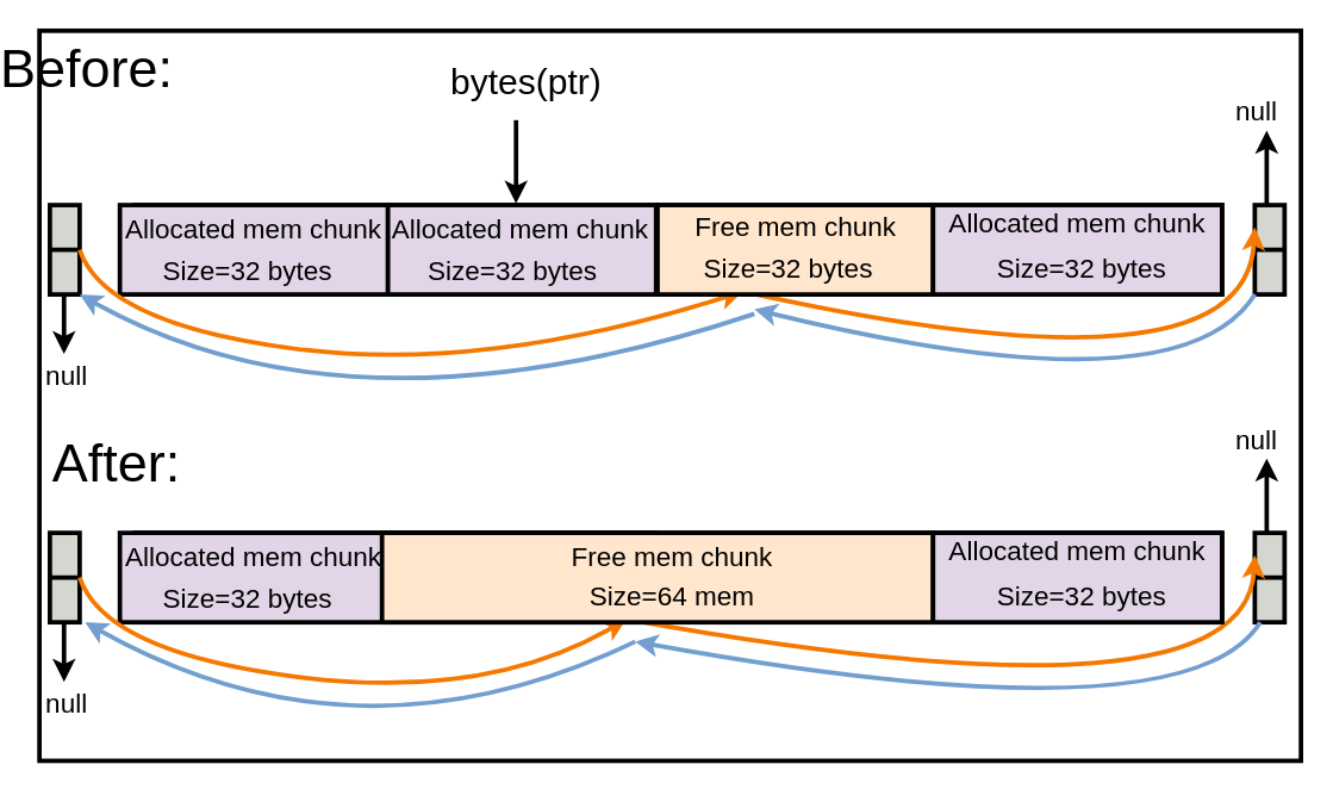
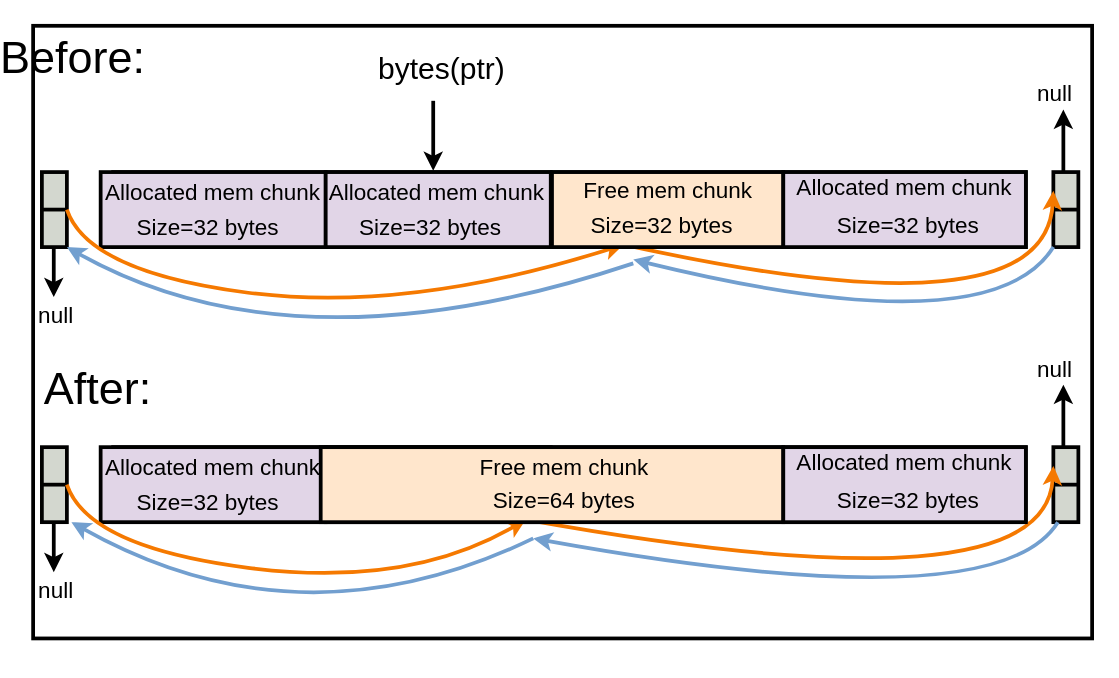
  <mxCell id="0" />
  <mxCell id="1" parent="0" />
  <mxCell id="2" value="" style="rounded=0;whiteSpace=wrap;html=1;strokeWidth=3;fillColor=none;" vertex="1" parent="1"><mxGeometry y="20" width="847" height="490" as="geometry" x="20" /></mxCell>
  <mxCell id="3" value="&lt;font style=&quot;font-size: 36px;&quot;&gt;Before:&lt;/font&gt;" style="text;html=1;strokeColor=none;fillColor=none;align=center;verticalAlign=middle;whiteSpace=wrap;rounded=0;" vertex="1" parent="1"><mxGeometry x="22" y="30" width="60" height="30" as="geometry" /></mxCell>
  <mxCell id="4" value="" style="rounded=0;whiteSpace=wrap;html=1;strokeWidth=3;" vertex="1" parent="1"><mxGeometry x="84" y="137" width="730" height="60" as="geometry" /></mxCell>
  <mxCell id="5" value="" style="rounded=0;whiteSpace=wrap;html=1;strokeWidth=3;fillColor=#e1d5e7;strokeColor=default;" vertex="1" parent="1"><mxGeometry x="74" y="137" width="180" height="60" as="geometry" /></mxCell>
  <mxCell id="6" value="&lt;div&gt;&lt;font style=&quot;font-size: 18px;&quot;&gt;Allocated mem chunk&lt;/font&gt;&lt;/div&gt;" style="text;html=1;strokeColor=none;fillColor=none;align=center;verticalAlign=middle;whiteSpace=wrap;rounded=0;" vertex="1" parent="1"><mxGeometry x="59" y="139" width="210" height="30" as="geometry" /></mxCell>
  <mxCell id="7" value="&lt;font style=&quot;font-size: 18px;&quot;&gt;Size=32 bytes&lt;br&gt;&lt;/font&gt;" style="text;html=1;strokeColor=none;fillColor=none;align=center;verticalAlign=middle;whiteSpace=wrap;rounded=0;" vertex="1" parent="1"><mxGeometry x="96" y="167" width="128" height="30" as="geometry" /></mxCell>
  <mxCell id="8" value="" style="rounded=0;whiteSpace=wrap;html=1;strokeWidth=3;fillColor=#d3d7cf;" vertex="1" parent="1"><mxGeometry x="27" y="137" width="20" height="60" as="geometry" /></mxCell>
  <mxCell id="9" value="" style="endArrow=none;html=1;rounded=0;strokeWidth=3;entryX=1;entryY=0.5;entryDx=0;entryDy=0;" edge="1" parent="1" target="8"><mxGeometry width="50" height="50" relative="1" as="geometry"><mxPoint x="27" y="167" as="sourcePoint" /><mxPoint x="77" y="117" as="targetPoint" /></mxGeometry></mxCell>
  <mxCell id="10" value="" style="rounded=0;whiteSpace=wrap;html=1;strokeWidth=3;fillColor=#d3d7cf;" vertex="1" parent="1"><mxGeometry x="836" y="137" width="20" height="60" as="geometry" /></mxCell>
  <mxCell id="11" value="" style="endArrow=none;html=1;rounded=0;strokeWidth=3;entryX=1;entryY=0.5;entryDx=0;entryDy=0;" edge="1" parent="1" target="10"><mxGeometry width="50" height="50" relative="1" as="geometry"><mxPoint x="836" y="167" as="sourcePoint" /><mxPoint x="886" y="117" as="targetPoint" /></mxGeometry></mxCell>
  <mxCell id="12" value="" style="endArrow=classic;html=1;rounded=0;strokeWidth=3;" edge="1" parent="1"><mxGeometry width="50" height="50" relative="1" as="geometry"><mxPoint x="36.5" y="197" as="sourcePoint" /><mxPoint x="36.5" y="237" as="targetPoint" /></mxGeometry></mxCell>
  <mxCell id="13" value="&lt;font style=&quot;font-size: 18px;&quot;&gt;null&lt;br&gt;&lt;/font&gt;" style="text;html=1;strokeColor=none;fillColor=none;align=center;verticalAlign=middle;whiteSpace=wrap;rounded=0;" vertex="1" parent="1"><mxGeometry y="237" width="37" height="30" as="geometry" x="20" /></mxCell>
  <mxCell id="14" value="" style="curved=1;endArrow=classic;html=1;rounded=0;strokeWidth=3;exitX=1;exitY=0.5;exitDx=0;exitDy=0;strokeColor=#f57900;entryX=0.25;entryY=1;entryDx=0;entryDy=0;" edge="1" parent="1" source="8" target="23"><mxGeometry width="50" height="50" relative="1" as="geometry"><mxPoint x="446.5" y="230" as="sourcePoint" /><mxPoint x="707" y="207" as="targetPoint" /><Array as="points"><mxPoint x="64" y="217" /><mxPoint x="320" y="250" /></Array></mxGeometry></mxCell>
  <mxCell id="15" value="" style="curved=1;endArrow=classic;html=1;rounded=0;strokeWidth=3;entryX=0;entryY=0.25;entryDx=0;entryDy=0;strokeColor=#f57900;exitX=0.25;exitY=1;exitDx=0;exitDy=0;" edge="1" parent="1" source="23" target="10"><mxGeometry width="50" height="50" relative="1" as="geometry"><mxPoint x="717" y="207" as="sourcePoint" /><mxPoint x="1205.75" y="197" as="targetPoint" /><Array as="points"><mxPoint x="830" y="270" /></Array></mxGeometry></mxCell>
  <mxCell id="16" value="" style="endArrow=classic;html=1;rounded=0;strokeWidth=3;" edge="1" parent="1"><mxGeometry width="50" height="50" relative="1" as="geometry"><mxPoint x="844" y="137" as="sourcePoint" /><mxPoint x="844" y="87" as="targetPoint" /></mxGeometry></mxCell>
  <mxCell id="17" value="" style="curved=1;endArrow=classic;html=1;rounded=0;exitX=0.5;exitY=1;exitDx=0;exitDy=0;strokeWidth=3;strokeColor=#729fcf;" edge="1" parent="1"><mxGeometry width="50" height="50" relative="1" as="geometry"><mxPoint x="836" y="197" as="sourcePoint" /><mxPoint x="500" y="207" as="targetPoint" /><Array as="points"><mxPoint x="786" y="277" /></Array></mxGeometry></mxCell>
  <mxCell id="18" value="" style="rounded=0;whiteSpace=wrap;html=1;strokeWidth=3;fillColor=#e1d5e7;" vertex="1" parent="1"><mxGeometry x="254" y="137" width="180" height="60" as="geometry" /></mxCell>
  <mxCell id="19" value="&lt;font style=&quot;font-size: 18px;&quot;&gt;Size=32 bytes&lt;br&gt;&lt;/font&gt;" style="text;html=1;strokeColor=none;fillColor=none;align=center;verticalAlign=middle;whiteSpace=wrap;rounded=0;" vertex="1" parent="1"><mxGeometry x="276" y="167" width="124" height="30" as="geometry" /></mxCell>
  <mxCell id="20" value="&lt;font style=&quot;font-size: 18px;&quot;&gt;Allocated mem chunk&lt;/font&gt;" style="text;html=1;strokeColor=none;fillColor=none;align=center;verticalAlign=middle;whiteSpace=wrap;rounded=0;" vertex="1" parent="1"><mxGeometry x="237.5" y="141" width="209.5" height="26" as="geometry" /></mxCell>
  <mxCell id="21" value="" style="rounded=0;whiteSpace=wrap;html=1;strokeWidth=3;fillColor=#ffe6cc;strokeColor=default;" vertex="1" parent="1"><mxGeometry x="435" y="137" width="185" height="60" as="geometry" /></mxCell>
  <mxCell id="22" value="" style="rounded=0;whiteSpace=wrap;html=1;strokeWidth=3;fillColor=#e1d5e7;strokeColor=default;" vertex="1" parent="1"><mxGeometry x="620" y="137" width="194" height="60" as="geometry" /></mxCell>
  <mxCell id="23" value="&lt;font style=&quot;font-size: 18px;&quot;&gt;Size=32 bytes&lt;br&gt;&lt;/font&gt;" style="text;html=1;strokeColor=none;fillColor=none;align=center;verticalAlign=middle;whiteSpace=wrap;rounded=0;" vertex="1" parent="1"><mxGeometry x="461.25" y="165" width="124" height="30" as="geometry" /></mxCell>
  <mxCell id="24" value="&lt;font style=&quot;font-size: 18px;&quot;&gt;Free mem chunk&lt;/font&gt;" style="text;html=1;strokeColor=none;fillColor=none;align=center;verticalAlign=middle;whiteSpace=wrap;rounded=0;" vertex="1" parent="1"><mxGeometry x="422.75" y="139" width="209.5" height="26" as="geometry" /></mxCell>
  <mxCell id="25" value="&lt;font style=&quot;font-size: 18px;&quot;&gt;Allocated mem chunk&lt;/font&gt;" style="text;html=1;strokeColor=none;fillColor=none;align=center;verticalAlign=middle;whiteSpace=wrap;rounded=0;" vertex="1" parent="1"><mxGeometry x="628" y="135" width="178" height="30" as="geometry" /></mxCell>
  <mxCell id="26" value="&lt;font style=&quot;font-size: 18px;&quot;&gt;Size=32 bytes&lt;br&gt;&lt;/font&gt;" style="text;html=1;strokeColor=none;fillColor=none;align=center;verticalAlign=middle;whiteSpace=wrap;rounded=0;" vertex="1" parent="1"><mxGeometry x="647" y="165" width="146" height="30" as="geometry" /></mxCell>
  <mxCell id="27" value="&lt;font style=&quot;font-size: 24px;&quot;&gt;bytes(ptr)&lt;/font&gt;" style="text;html=1;strokeColor=none;fillColor=none;align=center;verticalAlign=middle;whiteSpace=wrap;rounded=0;" vertex="1" parent="1"><mxGeometry x="317" y="40" width="60" height="30" as="geometry" /></mxCell>
  <mxCell id="28" value="" style="endArrow=classic;html=1;rounded=0;strokeWidth=3;" edge="1" parent="1"><mxGeometry width="50" height="50" relative="1" as="geometry"><mxPoint x="340" y="80" as="sourcePoint" /><mxPoint x="340" y="136" as="targetPoint" /></mxGeometry></mxCell>
  <mxCell id="29" value="" style="curved=1;endArrow=classic;html=1;rounded=0;strokeWidth=3;strokeColor=#729fcf;entryX=1;entryY=1;entryDx=0;entryDy=0;" edge="1" parent="1" target="8"><mxGeometry width="50" height="50" relative="1" as="geometry"><mxPoint x="500" y="210" as="sourcePoint" /><mxPoint x="74" y="217.5" as="targetPoint" /><Array as="points"><mxPoint x="230" y="300" /></Array></mxGeometry></mxCell>
  <mxCell id="30" value="" style="rounded=0;whiteSpace=wrap;html=1;strokeWidth=3;" vertex="1" parent="1"><mxGeometry x="84" y="357" width="730" height="60" as="geometry" /></mxCell>
  <mxCell id="31" value="" style="rounded=0;whiteSpace=wrap;html=1;strokeWidth=3;fillColor=#e1d5e7;strokeColor=default;" vertex="1" parent="1"><mxGeometry x="74" y="357" width="180" height="60" as="geometry" /></mxCell>
  <mxCell id="32" value="&lt;div&gt;&lt;font style=&quot;font-size: 18px;&quot;&gt;Allocated mem chunk&lt;/font&gt;&lt;/div&gt;" style="text;html=1;strokeColor=none;fillColor=none;align=center;verticalAlign=middle;whiteSpace=wrap;rounded=0;" vertex="1" parent="1"><mxGeometry x="59" y="359" width="210" height="30" as="geometry" /></mxCell>
  <mxCell id="33" value="&lt;font style=&quot;font-size: 18px;&quot;&gt;Size=32 bytes&lt;br&gt;&lt;/font&gt;" style="text;html=1;strokeColor=none;fillColor=none;align=center;verticalAlign=middle;whiteSpace=wrap;rounded=0;" vertex="1" parent="1"><mxGeometry x="96" y="387" width="128" height="30" as="geometry" /></mxCell>
  <mxCell id="34" value="" style="rounded=0;whiteSpace=wrap;html=1;strokeWidth=3;fillColor=#d3d7cf;" vertex="1" parent="1"><mxGeometry x="27" y="357" width="20" height="60" as="geometry" /></mxCell>
  <mxCell id="35" value="" style="endArrow=none;html=1;rounded=0;strokeWidth=3;entryX=1;entryY=0.5;entryDx=0;entryDy=0;" edge="1" parent="1" target="34"><mxGeometry width="50" height="50" relative="1" as="geometry"><mxPoint x="27" y="387" as="sourcePoint" /><mxPoint x="77" y="337" as="targetPoint" /></mxGeometry></mxCell>
  <mxCell id="36" value="" style="rounded=0;whiteSpace=wrap;html=1;strokeWidth=3;fillColor=#d3d7cf;" vertex="1" parent="1"><mxGeometry x="836" y="357" width="20" height="60" as="geometry" /></mxCell>
  <mxCell id="37" value="" style="endArrow=none;html=1;rounded=0;strokeWidth=3;entryX=1;entryY=0.5;entryDx=0;entryDy=0;" edge="1" parent="1" target="36"><mxGeometry width="50" height="50" relative="1" as="geometry"><mxPoint x="836" y="387" as="sourcePoint" /><mxPoint x="886" y="337" as="targetPoint" /></mxGeometry></mxCell>
  <mxCell id="38" value="" style="endArrow=classic;html=1;rounded=0;strokeWidth=3;" edge="1" parent="1"><mxGeometry width="50" height="50" relative="1" as="geometry"><mxPoint x="36.5" y="417" as="sourcePoint" /><mxPoint x="36.5" y="457" as="targetPoint" /></mxGeometry></mxCell>
  <mxCell id="39" value="&lt;font style=&quot;font-size: 18px;&quot;&gt;null&lt;br&gt;&lt;/font&gt;" style="text;html=1;strokeColor=none;fillColor=none;align=center;verticalAlign=middle;whiteSpace=wrap;rounded=0;" vertex="1" parent="1"><mxGeometry y="457" width="37" height="30" as="geometry" x="20" /></mxCell>
  <mxCell id="40" value="" style="curved=1;endArrow=classic;html=1;rounded=0;strokeWidth=3;exitX=1;exitY=0.5;exitDx=0;exitDy=0;strokeColor=#f57900;entryX=0.25;entryY=1;entryDx=0;entryDy=0;" edge="1" parent="1" source="34" target="46"><mxGeometry width="50" height="50" relative="1" as="geometry"><mxPoint x="446.5" y="450" as="sourcePoint" /><mxPoint x="707" y="427" as="targetPoint" /><Array as="points"><mxPoint x="64" y="437" /><mxPoint x="320" y="470" /></Array></mxGeometry></mxCell>
  <mxCell id="41" value="" style="curved=1;endArrow=classic;html=1;rounded=0;strokeWidth=3;entryX=0;entryY=0.25;entryDx=0;entryDy=0;strokeColor=#f57900;exitX=0.25;exitY=1;exitDx=0;exitDy=0;" edge="1" parent="1" source="46" target="36"><mxGeometry width="50" height="50" relative="1" as="geometry"><mxPoint x="717" y="427" as="sourcePoint" /><mxPoint x="1205.75" y="417" as="targetPoint" /><Array as="points"><mxPoint x="830" y="490" /></Array></mxGeometry></mxCell>
  <mxCell id="42" value="" style="endArrow=classic;html=1;rounded=0;strokeWidth=3;" edge="1" parent="1"><mxGeometry width="50" height="50" relative="1" as="geometry"><mxPoint x="844" y="357" as="sourcePoint" /><mxPoint x="844" y="307" as="targetPoint" /></mxGeometry></mxCell>
  <mxCell id="43" value="" style="rounded=0;whiteSpace=wrap;html=1;strokeWidth=3;fillColor=#e1d5e7;" vertex="1" parent="1"><mxGeometry x="254" y="357" width="180" height="60" as="geometry" /></mxCell>
  <mxCell id="44" value="" style="rounded=0;whiteSpace=wrap;html=1;strokeWidth=3;fillColor=#ffe6cc;strokeColor=default;" vertex="1" parent="1"><mxGeometry x="250" y="357" width="370" height="60" as="geometry" /></mxCell>
  <mxCell id="45" value="" style="rounded=0;whiteSpace=wrap;html=1;strokeWidth=3;fillColor=#e1d5e7;strokeColor=default;" vertex="1" parent="1"><mxGeometry x="620" y="357" width="194" height="60" as="geometry" /></mxCell>
- <mxCell id="46" value="&lt;font style=&quot;font-size: 18px;&quot;&gt;Size=64 mem&lt;br&gt;&lt;/font&gt;" style="text;html=1;strokeColor=none;fillColor=none;align=center;verticalAlign=middle;whiteSpace=wrap;rounded=0;" vertex="1" parent="1"><mxGeometry x="383" y="385" width="124" height="30" as="geometry" /></mxCell>
+ <mxCell id="46" value="&lt;font style=&quot;font-size: 18px;&quot;&gt;Size=64 bytes&lt;br&gt;&lt;/font&gt;" style="text;html=1;strokeColor=none;fillColor=none;align=center;verticalAlign=middle;whiteSpace=wrap;rounded=0;" vertex="1" parent="1"><mxGeometry x="383" y="385" width="124" height="30" as="geometry" /></mxCell>
  <mxCell id="47" value="&lt;font style=&quot;font-size: 18px;&quot;&gt;Free mem chunk&lt;/font&gt;" style="text;html=1;strokeColor=none;fillColor=none;align=center;verticalAlign=middle;whiteSpace=wrap;rounded=0;" vertex="1" parent="1"><mxGeometry x="354" y="361" width="182.25" height="26" as="geometry" /></mxCell>
  <mxCell id="48" value="&lt;font style=&quot;font-size: 18px;&quot;&gt;Allocated mem chunk&lt;/font&gt;" style="text;html=1;strokeColor=none;fillColor=none;align=center;verticalAlign=middle;whiteSpace=wrap;rounded=0;" vertex="1" parent="1"><mxGeometry x="628" y="355" width="178" height="30" as="geometry" /></mxCell>
  <mxCell id="49" value="&lt;font style=&quot;font-size: 18px;&quot;&gt;Size=32 bytes&lt;br&gt;&lt;/font&gt;" style="text;html=1;strokeColor=none;fillColor=none;align=center;verticalAlign=middle;whiteSpace=wrap;rounded=0;" vertex="1" parent="1"><mxGeometry x="647" y="385" width="146" height="30" as="geometry" /></mxCell>
  <mxCell id="50" value="&lt;font style=&quot;font-size: 36px;&quot;&gt;After:&lt;/font&gt;" style="text;html=1;strokeColor=none;fillColor=none;align=center;verticalAlign=middle;whiteSpace=wrap;rounded=0;" vertex="1" parent="1"><mxGeometry x="42" y="295" width="60" height="30" as="geometry" /></mxCell>
  <mxCell id="51" value="" style="curved=1;endArrow=classic;html=1;rounded=0;exitX=0.5;exitY=1;exitDx=0;exitDy=0;strokeWidth=3;strokeColor=#729fcf;" edge="1" parent="1"><mxGeometry width="50" height="50" relative="1" as="geometry"><mxPoint x="839.63" y="417" as="sourcePoint" /><mxPoint x="420" y="430" as="targetPoint" /><Array as="points"><mxPoint x="789.63" y="497" /></Array></mxGeometry></mxCell>
  <mxCell id="52" value="" style="curved=1;endArrow=classic;html=1;rounded=0;strokeWidth=3;strokeColor=#729fcf;entryX=1;entryY=1;entryDx=0;entryDy=0;" edge="1" parent="1"><mxGeometry width="50" height="50" relative="1" as="geometry"><mxPoint x="420" y="430" as="sourcePoint" /><mxPoint x="50.63" y="417" as="targetPoint" /><Array as="points"><mxPoint x="233.63" y="520" /></Array></mxGeometry></mxCell>
  <mxCell id="53" value="&lt;font style=&quot;font-size: 18px;&quot;&gt;null&lt;br&gt;&lt;/font&gt;" style="text;html=1;strokeColor=none;fillColor=none;align=center;verticalAlign=middle;whiteSpace=wrap;rounded=0;" vertex="1" parent="1"><mxGeometry x="819" y="280" width="37" height="30" as="geometry" /></mxCell>
  <mxCell id="54" value="&lt;font style=&quot;font-size: 18px;&quot;&gt;null&lt;br&gt;&lt;/font&gt;" style="text;html=1;strokeColor=none;fillColor=none;align=center;verticalAlign=middle;whiteSpace=wrap;rounded=0;" vertex="1" parent="1"><mxGeometry x="819" y="60" width="37" height="30" as="geometry" /></mxCell>
